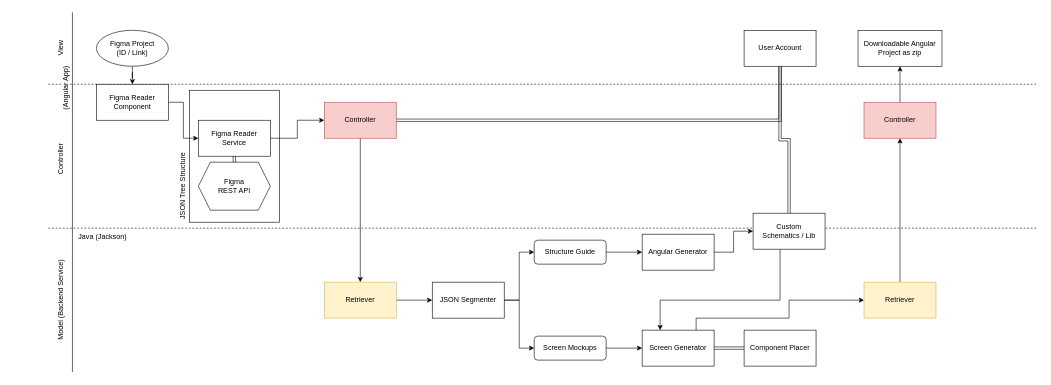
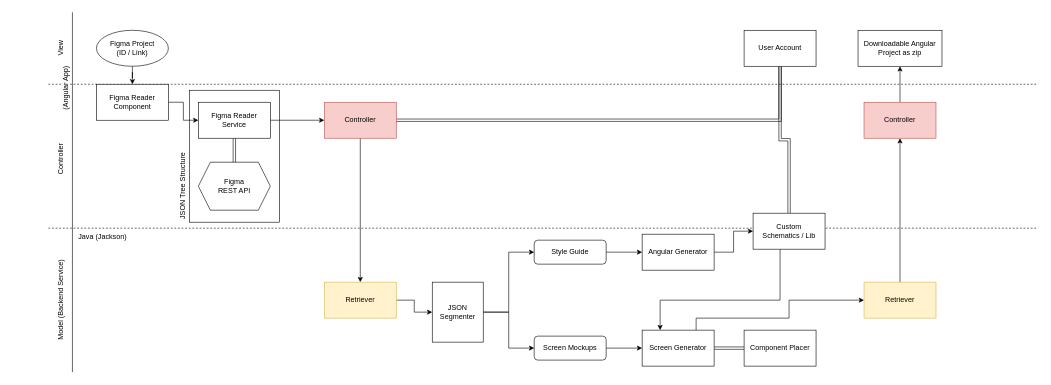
  <mxCell id="0" />
  <mxCell id="1" parent="0" />
  <mxCell id="2" value="" style="rounded=0;whiteSpace=wrap;html=1;" vertex="1" parent="1"><mxGeometry x="315" y="150" width="150" height="220" as="geometry" /></mxCell>
  <mxCell id="3" style="edgeStyle=orthogonalEdgeStyle;rounded=0;orthogonalLoop=1;jettySize=auto;html=1;entryX=0.5;entryY=0;entryDx=0;entryDy=0;" edge="1" parent="1" source="4" target="12"><mxGeometry relative="1" as="geometry" /></mxCell>
  <mxCell id="4" value="Figma Project &lt;br&gt;(ID / Link)" style="ellipse;whiteSpace=wrap;html=1;" vertex="1" parent="1"><mxGeometry x="160" y="50" width="120" height="60" as="geometry" /></mxCell>
  <mxCell id="5" value="" style="endArrow=none;html=1;rounded=0;dashed=1;" edge="1" parent="1"><mxGeometry width="50" height="50" relative="1" as="geometry"><mxPoint y="140" as="sourcePoint" x="80" /><mxPoint x="1730" y="140" as="targetPoint" /></mxGeometry></mxCell>
  <mxCell id="6" value="Figma &lt;br&gt;REST API" style="shape=hexagon;perimeter=hexagonPerimeter2;whiteSpace=wrap;html=1;fixedSize=1;" vertex="1" parent="1"><mxGeometry x="330" y="270" width="120" height="80" as="geometry" /></mxCell>
  <mxCell id="7" value="View" style="text;html=1;align=center;verticalAlign=middle;resizable=0;points=[];autosize=1;strokeColor=none;fillColor=none;rotation=-90;" vertex="1" parent="1"><mxGeometry x="75" y="65" width="50" height="30" as="geometry" /></mxCell>
  <mxCell id="8" value="Downloadable Angular Project as zip" style="rounded=0;whiteSpace=wrap;html=1;" vertex="1" parent="1"><mxGeometry x="1430" y="50" width="140" height="60" as="geometry" /></mxCell>
  <mxCell id="9" style="edgeStyle=orthogonalEdgeStyle;rounded=0;orthogonalLoop=1;jettySize=auto;html=1;entryX=0;entryY=0.5;entryDx=0;entryDy=0;" edge="1" parent="1" source="10" target="38"><mxGeometry relative="1" as="geometry" /></mxCell>
  <mxCell id="10" value="Angular Generator" style="rounded=0;whiteSpace=wrap;html=1;" vertex="1" parent="1"><mxGeometry x="1070" y="390" width="120" height="60" as="geometry" /></mxCell>
  <mxCell id="11" style="edgeStyle=orthogonalEdgeStyle;rounded=0;orthogonalLoop=1;jettySize=auto;html=1;entryX=0;entryY=0.5;entryDx=0;entryDy=0;" edge="1" parent="1" source="12" target="21"><mxGeometry relative="1" as="geometry" /></mxCell>
  <mxCell id="12" value="Figma Reader&lt;br&gt;Component" style="rounded=0;whiteSpace=wrap;html=1;" vertex="1" parent="1"><mxGeometry x="160" y="140" width="120" height="60" as="geometry" /></mxCell>
  <mxCell id="13" value="Java (Jackson)" style="text;html=1;align=center;verticalAlign=middle;resizable=0;points=[];autosize=1;strokeColor=none;fillColor=none;" vertex="1" parent="1"><mxGeometry x="120" y="380" width="100" height="30" as="geometry" /></mxCell>
  <mxCell id="14" value="Component Placer" style="rounded=0;whiteSpace=wrap;html=1;" vertex="1" parent="1"><mxGeometry x="1240" y="550" width="120" height="60" as="geometry" /></mxCell>
  <mxCell id="15" value="Controller" style="text;html=1;align=center;verticalAlign=middle;resizable=0;points=[];autosize=1;strokeColor=none;fillColor=none;rotation=-90;" vertex="1" parent="1"><mxGeometry x="60" y="250" width="80" height="30" as="geometry" /></mxCell>
  <mxCell id="16" value="Model (Backend Service)" style="text;html=1;align=center;verticalAlign=middle;resizable=0;points=[];autosize=1;strokeColor=none;fillColor=none;rotation=-90;" vertex="1" parent="1"><mxGeometry x="20" y="485" width="160" height="30" as="geometry" /></mxCell>
  <mxCell id="17" value="" style="endArrow=none;dashed=1;html=1;rounded=0;" edge="1" parent="1"><mxGeometry width="50" height="50" relative="1" as="geometry"><mxPoint y="380" as="sourcePoint" x="80" /><mxPoint x="1730" y="380" as="targetPoint" /></mxGeometry></mxCell>
  <mxCell id="18" value="" style="endArrow=none;html=1;rounded=0;" edge="1" parent="1"><mxGeometry width="50" height="50" relative="1" as="geometry"><mxPoint x="120" y="620" as="sourcePoint" /><mxPoint x="120" as="targetPoint" y="20" /></mxGeometry></mxCell>
  <mxCell id="19" style="edgeStyle=orthogonalEdgeStyle;rounded=0;orthogonalLoop=1;jettySize=auto;html=1;entryX=0.5;entryY=0;entryDx=0;entryDy=0;shape=link;" edge="1" parent="1" source="21" target="6"><mxGeometry relative="1" as="geometry" /></mxCell>
  <mxCell id="20" style="edgeStyle=orthogonalEdgeStyle;rounded=0;orthogonalLoop=1;jettySize=auto;html=1;entryX=0;entryY=0.5;entryDx=0;entryDy=0;" edge="1" parent="1" source="21" target="25"><mxGeometry relative="1" as="geometry" /></mxCell>
- <mxCell id="21" value="Figma Reader&lt;br&gt;Service" style="rounded=0;whiteSpace=wrap;html=1;" vertex="1" parent="1"><mxGeometry x="330" y="200" width="120" height="60" as="geometry" /></mxCell>
+ <mxCell id="21" value="Figma Reader&lt;br&gt;Service" style="rounded=0;whiteSpace=wrap;html=1;" vertex="1" parent="1"><mxGeometry x="330" y="170" width="120" height="60" as="geometry" /></mxCell>
  <mxCell id="22" value="JSON Tree Structure" style="text;html=1;align=center;verticalAlign=middle;resizable=0;points=[];autosize=1;strokeColor=none;fillColor=none;rotation=-90;" vertex="1" parent="1"><mxGeometry x="240" y="295" width="130" height="30" as="geometry" /></mxCell>
  <mxCell id="23" style="edgeStyle=orthogonalEdgeStyle;rounded=0;orthogonalLoop=1;jettySize=auto;html=1;entryX=0.5;entryY=0;entryDx=0;entryDy=0;" edge="1" parent="1" source="25" target="34"><mxGeometry relative="1" as="geometry" /></mxCell>
  <mxCell id="24" style="edgeStyle=orthogonalEdgeStyle;rounded=0;orthogonalLoop=1;jettySize=auto;html=1;entryX=0.5;entryY=1;entryDx=0;entryDy=0;shape=link;" edge="1" parent="1" source="25" target="46"><mxGeometry relative="1" as="geometry" /></mxCell>
  <mxCell id="25" value="Controller" style="rounded=0;whiteSpace=wrap;html=1;fillColor=#f8cecc;strokeColor=#b85450;" vertex="1" parent="1"><mxGeometry x="540" y="170" width="120" height="60" as="geometry" /></mxCell>
  <mxCell id="26" style="edgeStyle=orthogonalEdgeStyle;rounded=0;orthogonalLoop=1;jettySize=auto;html=1;entryX=0;entryY=0.5;entryDx=0;entryDy=0;" edge="1" parent="1" source="28" target="30"><mxGeometry relative="1" as="geometry" /></mxCell>
  <mxCell id="27" style="edgeStyle=orthogonalEdgeStyle;rounded=0;orthogonalLoop=1;jettySize=auto;html=1;entryX=0;entryY=0.5;entryDx=0;entryDy=0;" edge="1" parent="1" source="28" target="32"><mxGeometry relative="1" as="geometry" /></mxCell>
- <mxCell id="28" value="JSON Segmenter" style="rounded=0;whiteSpace=wrap;html=1;" vertex="1" parent="1"><mxGeometry x="720" y="470" width="120" height="60" as="geometry" /></mxCell>
+ <mxCell id="28" value="JSON Segmenter" style="rounded=0;whiteSpace=wrap;html=1;" vertex="1" parent="1"><mxGeometry x="720" y="470" width="85" height="100" as="geometry" /></mxCell>
  <mxCell id="29" style="edgeStyle=orthogonalEdgeStyle;rounded=0;orthogonalLoop=1;jettySize=auto;html=1;entryX=0;entryY=0.5;entryDx=0;entryDy=0;" edge="1" parent="1" source="30" target="10"><mxGeometry relative="1" as="geometry" /></mxCell>
- <mxCell id="30" value="Structure Guide" style="rounded=1;whiteSpace=wrap;html=1;" vertex="1" parent="1"><mxGeometry x="890" y="400" width="120" height="40" as="geometry" /></mxCell>
+ <mxCell id="30" value="Style Guide" style="rounded=1;whiteSpace=wrap;html=1;" vertex="1" parent="1"><mxGeometry x="890" y="400" width="120" height="40" as="geometry" /></mxCell>
  <mxCell id="31" style="edgeStyle=orthogonalEdgeStyle;rounded=0;orthogonalLoop=1;jettySize=auto;html=1;entryX=0;entryY=0.5;entryDx=0;entryDy=0;" edge="1" parent="1" source="32" target="41"><mxGeometry relative="1" as="geometry" /></mxCell>
  <mxCell id="32" value="Screen Mockups" style="rounded=1;whiteSpace=wrap;html=1;" vertex="1" parent="1"><mxGeometry x="890" y="560" width="120" height="40" as="geometry" /></mxCell>
  <mxCell id="33" style="edgeStyle=orthogonalEdgeStyle;rounded=0;orthogonalLoop=1;jettySize=auto;html=1;entryX=0;entryY=0.5;entryDx=0;entryDy=0;" edge="1" parent="1" source="34" target="28"><mxGeometry relative="1" as="geometry" /></mxCell>
  <mxCell id="34" value="Retriever" style="rounded=0;whiteSpace=wrap;html=1;fillColor=#fff2cc;strokeColor=#d6b656;" vertex="1" parent="1"><mxGeometry x="540" y="470" width="120" height="60" as="geometry" /></mxCell>
  <mxCell id="35" value="&lt;span style=&quot;color: rgb(0, 0, 0); font-family: Helvetica; font-size: 12px; font-style: normal; font-variant-ligatures: normal; font-variant-caps: normal; font-weight: 400; letter-spacing: normal; orphans: 2; text-align: center; text-indent: 0px; text-transform: none; widows: 2; word-spacing: 0px; -webkit-text-stroke-width: 0px; background-color: rgb(251, 251, 251); text-decoration-thickness: initial; text-decoration-style: initial; text-decoration-color: initial; float: none; display: inline !important;&quot;&gt;(Angular App)&lt;/span&gt;" style="text;whiteSpace=wrap;html=1;rotation=-90;" vertex="1" parent="1"><mxGeometry x="70" y="130" width="80" height="30" as="geometry" /></mxCell>
  <mxCell id="36" style="edgeStyle=orthogonalEdgeStyle;rounded=0;orthogonalLoop=1;jettySize=auto;html=1;entryX=0.25;entryY=0;entryDx=0;entryDy=0;" edge="1" parent="1" source="38" target="41"><mxGeometry relative="1" as="geometry"><Array as="points"><mxPoint x="1300" y="500" /><mxPoint x="1100" y="500" /></Array></mxGeometry></mxCell>
  <mxCell id="37" style="edgeStyle=orthogonalEdgeStyle;rounded=0;orthogonalLoop=1;jettySize=auto;html=1;entryX=0.5;entryY=1;entryDx=0;entryDy=0;shape=link;" edge="1" parent="1" source="38" target="46"><mxGeometry relative="1" as="geometry" /></mxCell>
  <mxCell id="38" value="Custom &lt;br&gt;Schematics / Lib" style="rounded=0;whiteSpace=wrap;html=1;" vertex="1" parent="1"><mxGeometry x="1255" y="355" width="120" height="60" as="geometry" /></mxCell>
  <mxCell id="39" style="edgeStyle=orthogonalEdgeStyle;rounded=0;orthogonalLoop=1;jettySize=auto;html=1;entryX=0;entryY=0.5;entryDx=0;entryDy=0;shape=link;" edge="1" parent="1" source="41" target="14"><mxGeometry relative="1" as="geometry" /></mxCell>
  <mxCell id="40" style="edgeStyle=orthogonalEdgeStyle;rounded=0;orthogonalLoop=1;jettySize=auto;html=1;exitX=0.75;exitY=0;exitDx=0;exitDy=0;" edge="1" parent="1" source="41" target="43"><mxGeometry relative="1" as="geometry"><Array as="points"><mxPoint x="1160" y="530" /><mxPoint x="1315" y="530" /><mxPoint x="1315" y="500" /></Array></mxGeometry></mxCell>
  <mxCell id="41" value="Screen Generator" style="rounded=0;whiteSpace=wrap;html=1;" vertex="1" parent="1"><mxGeometry x="1070" y="550" width="120" height="60" as="geometry" /></mxCell>
  <mxCell id="42" style="edgeStyle=orthogonalEdgeStyle;rounded=0;orthogonalLoop=1;jettySize=auto;html=1;entryX=0.5;entryY=1;entryDx=0;entryDy=0;" edge="1" parent="1" source="43" target="45"><mxGeometry relative="1" as="geometry" /></mxCell>
  <mxCell id="43" value="Retriever" style="rounded=0;whiteSpace=wrap;html=1;fillColor=#fff2cc;strokeColor=#d6b656;" vertex="1" parent="1"><mxGeometry x="1440" y="470" width="120" height="60" as="geometry" /></mxCell>
  <mxCell id="44" style="edgeStyle=orthogonalEdgeStyle;rounded=0;orthogonalLoop=1;jettySize=auto;html=1;entryX=0.5;entryY=1;entryDx=0;entryDy=0;" edge="1" parent="1" source="45" target="8"><mxGeometry relative="1" as="geometry" /></mxCell>
  <mxCell id="45" value="Controller" style="rounded=0;whiteSpace=wrap;html=1;fillColor=#f8cecc;strokeColor=#b85450;" vertex="1" parent="1"><mxGeometry x="1440" y="170" width="120" height="60" as="geometry" /></mxCell>
  <mxCell id="46" value="User Account" style="rounded=0;whiteSpace=wrap;html=1;" vertex="1" parent="1"><mxGeometry x="1240" y="50" width="120" height="60" as="geometry" /></mxCell>
